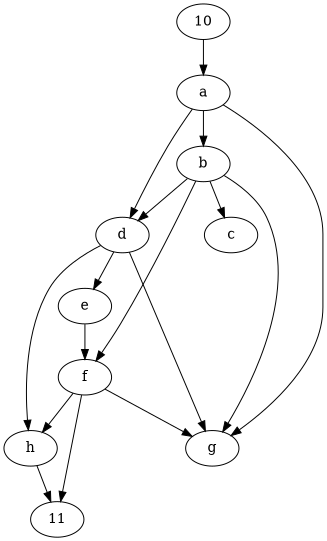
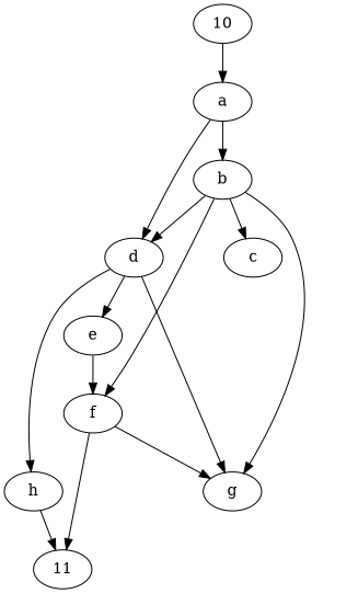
  digraph {
    n1 [label=e]
    n2 [label=f]
    n3 [label=h]
    n4 [label=g]
    n5 [label=11]
    n6 [label=10]
    n7 [label=a]
    n8 [label=d]
    n9 [label=b]
    n10 [label=c]
    n1 -> n2
-   n2 -> n3
    n2 -> n4
    n2 -> n5
    n3 -> n5
    n6 -> n7
-   n7 -> n4
    n7 -> n8
    n7 -> n9
    n8 -> n1
    n8 -> n3
    n8 -> n4
    n9 -> n2
    n9 -> n4
    n9 -> n8
    n9 -> n10
  }
